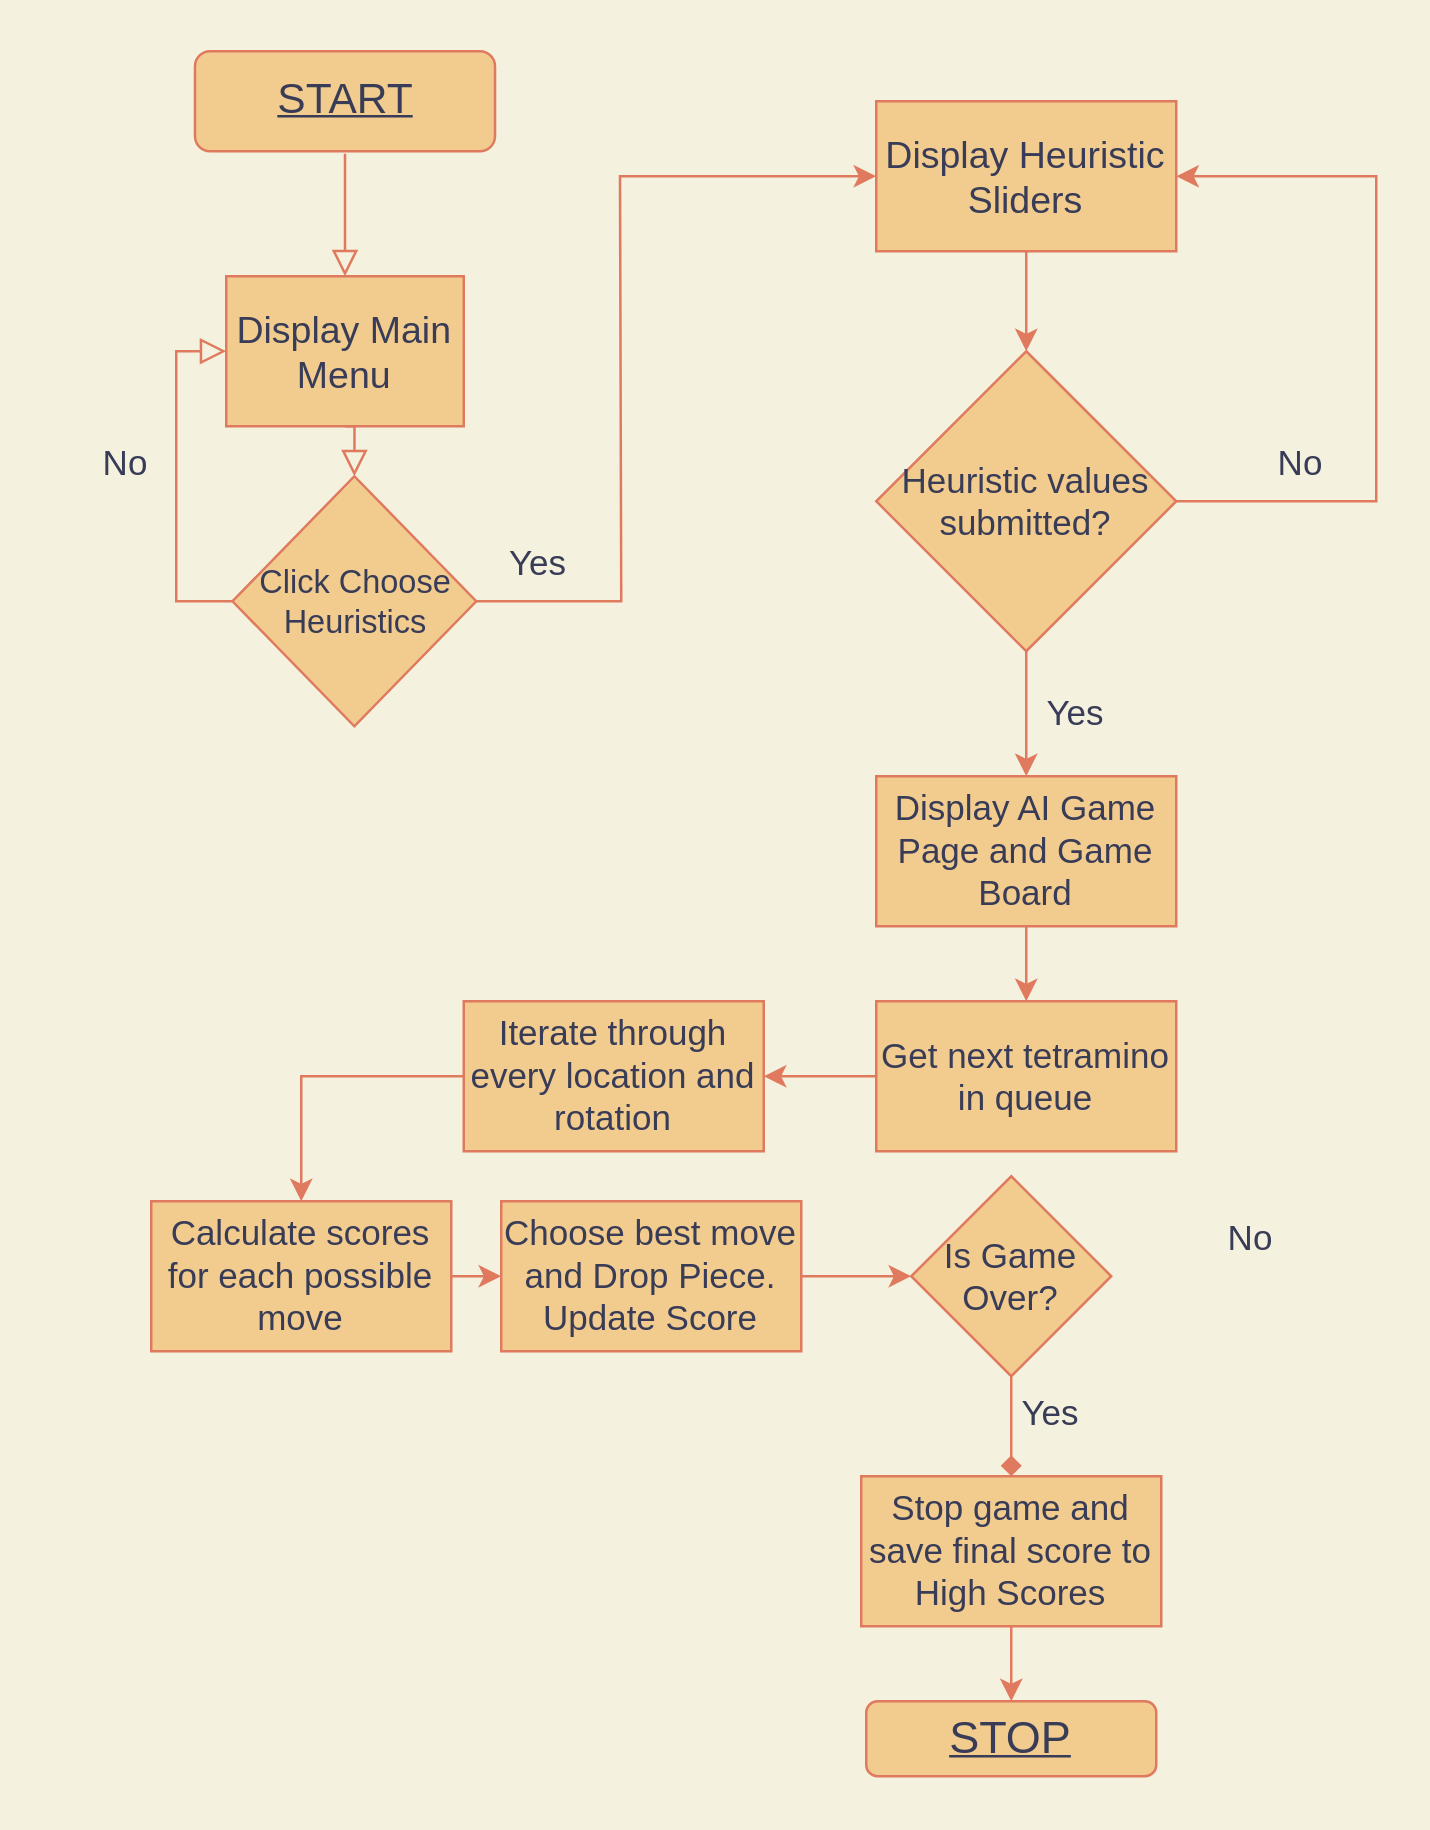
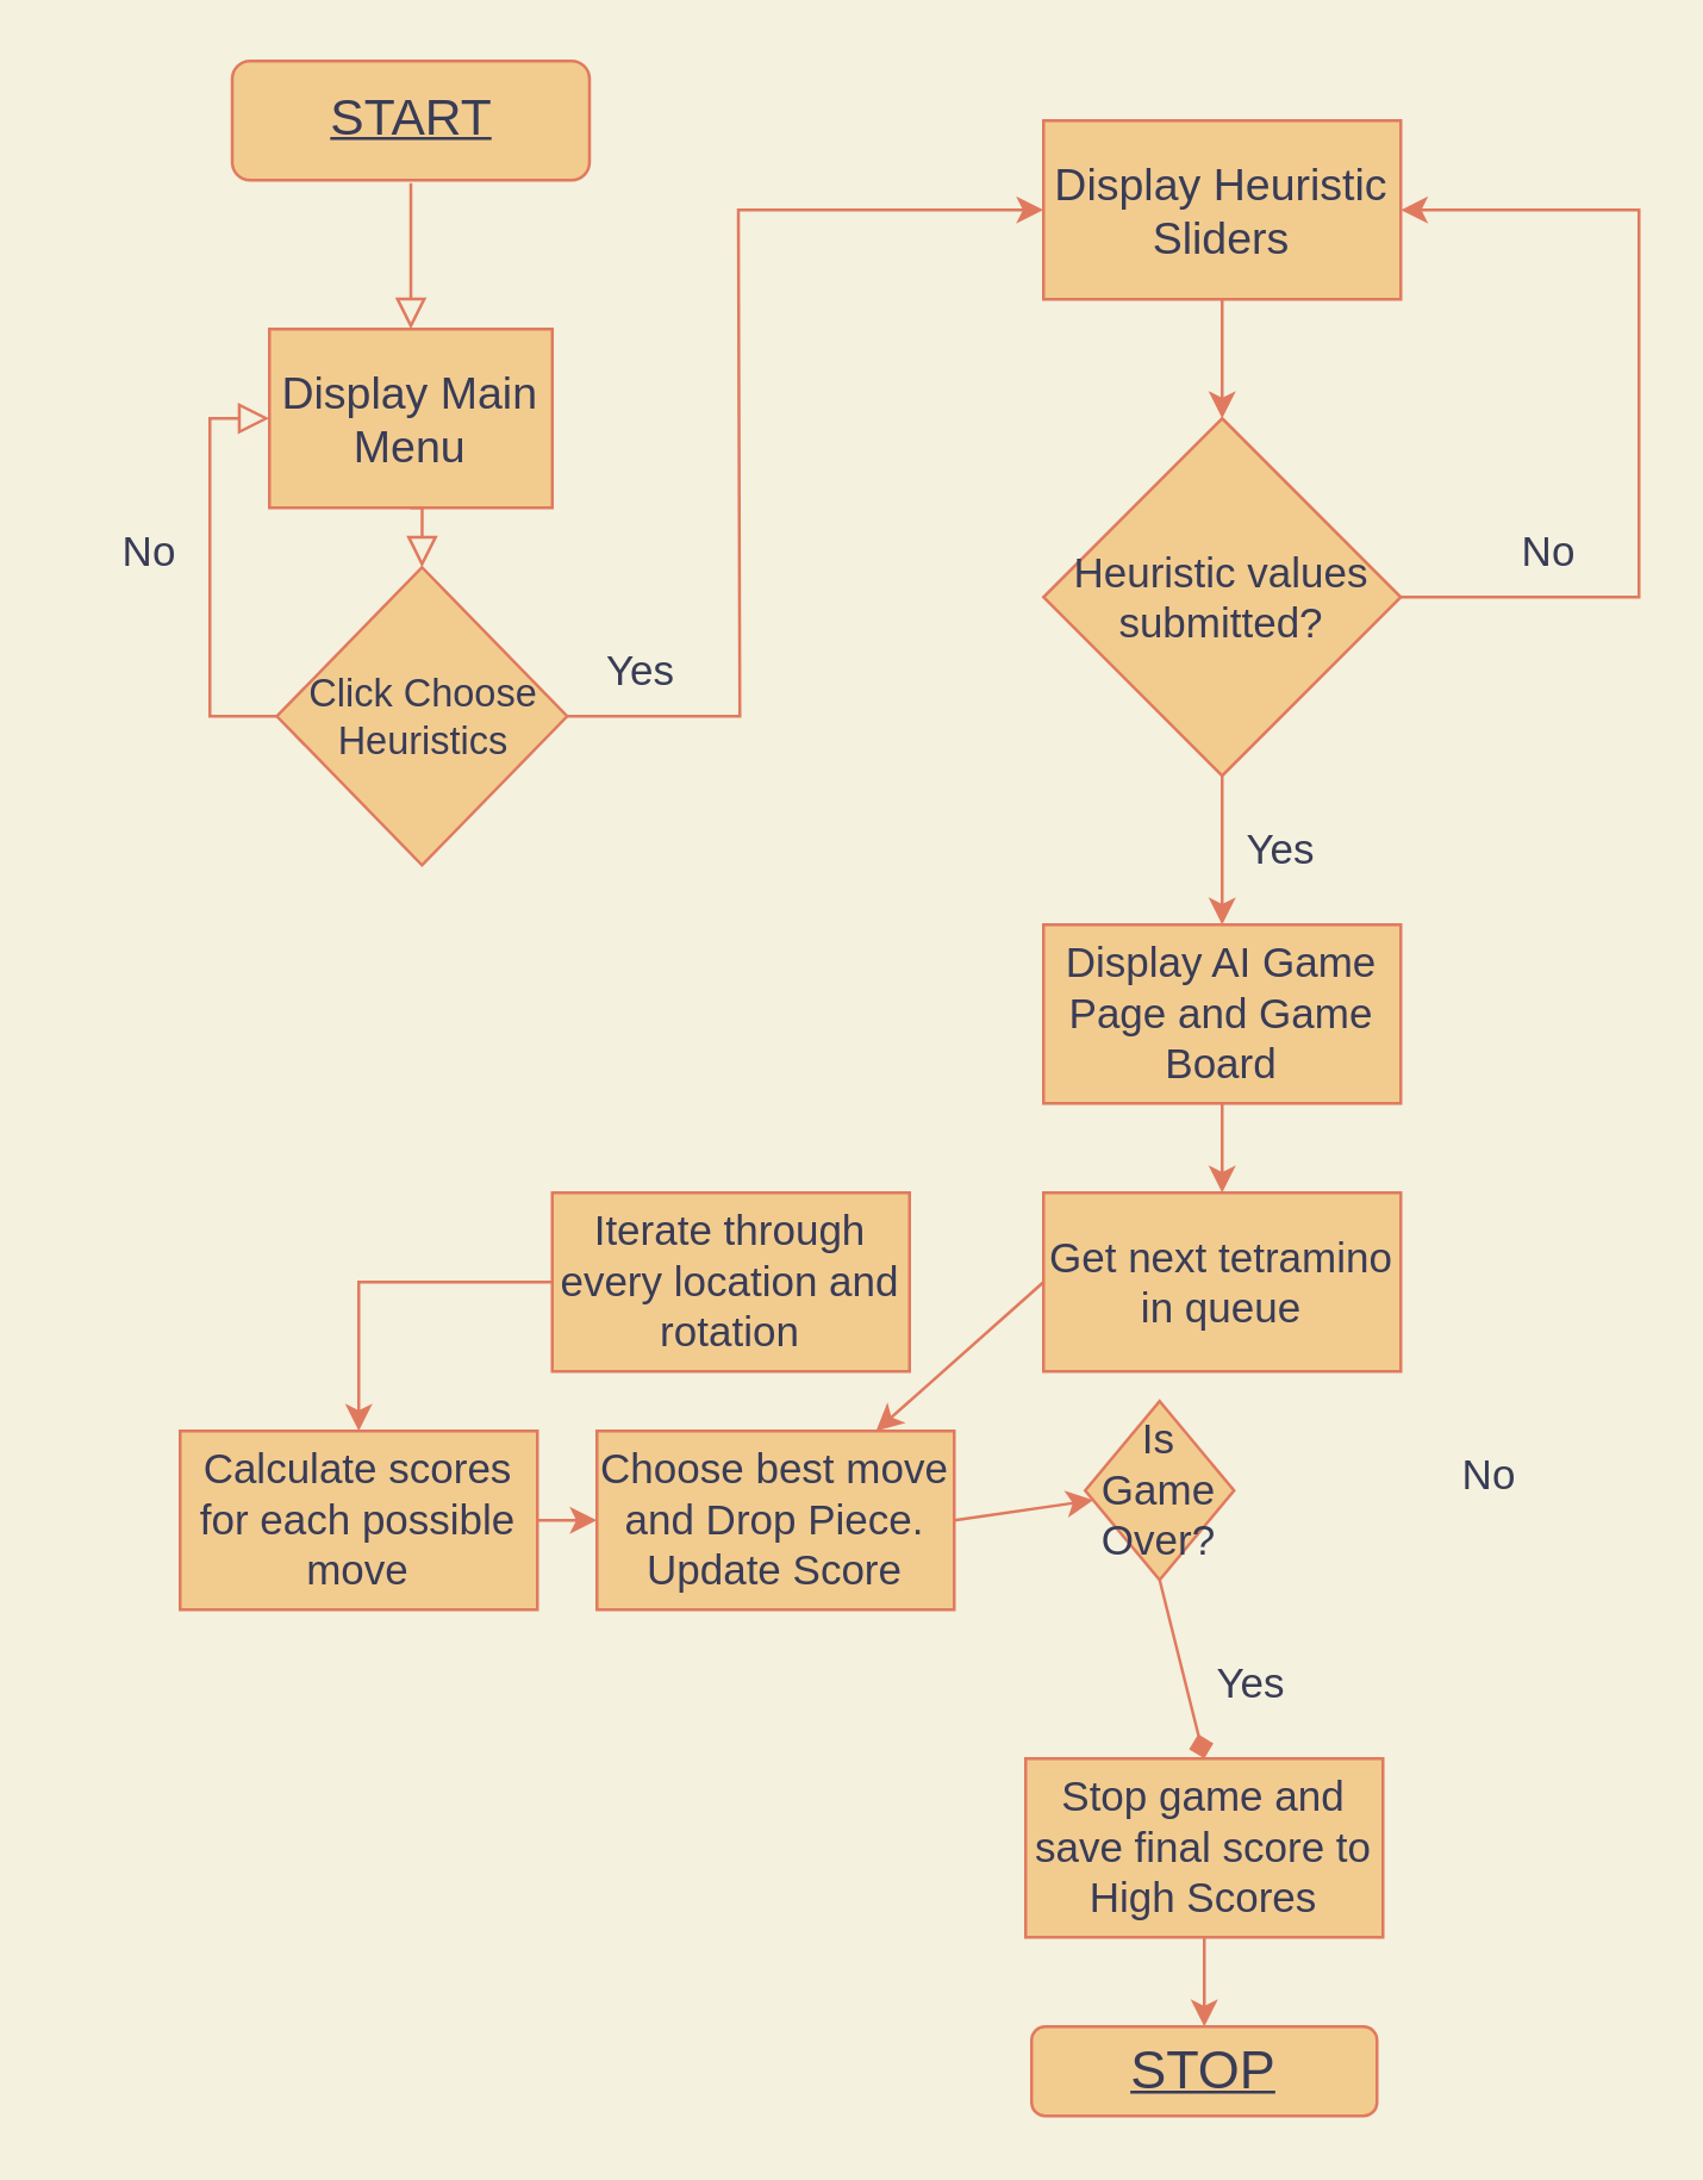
  <mxCell id="0" />
  <mxCell id="1" parent="0" />
  <mxCell id="2" value="" style="rounded=0;html=1;jettySize=auto;orthogonalLoop=1;fontSize=11;endArrow=block;endFill=0;endSize=8;strokeWidth=1;shadow=0;labelBackgroundColor=none;edgeStyle=orthogonalEdgeStyle;strokeColor=#E07A5F;fontColor=#393C56;" edge="1" parent="1" source="3"><mxGeometry relative="1" as="geometry"><mxPoint x="137.5" y="110" as="targetPoint" /></mxGeometry></mxCell>
  <mxCell id="3" value="START" style="rounded=1;whiteSpace=wrap;html=1;fontSize=17;glass=0;strokeWidth=1;shadow=0;perimeterSpacing=1;labelBackgroundColor=none;fontStyle=4;fillColor=#F2CC8F;strokeColor=#E07A5F;fontColor=#393C56;" vertex="1" parent="1"><mxGeometry x="77.5" y="20" width="120" height="40" as="geometry" /></mxCell>
  <mxCell id="4" value="Display Main Menu" style="rounded=0;whiteSpace=wrap;html=1;fontSize=15;glass=0;strokeWidth=1;shadow=0;fillColor=#F2CC8F;strokeColor=#E07A5F;fontColor=#393C56;" vertex="1" parent="1"><mxGeometry x="90" y="110" width="95" height="60" as="geometry" /></mxCell>
  <mxCell id="5" value="&lt;font style=&quot;font-size: 13px;&quot;&gt;Click Choose Heuristics&lt;/font&gt;" style="rhombus;whiteSpace=wrap;html=1;rounded=0;labelBackgroundColor=none;fontSize=13;fillColor=#F2CC8F;strokeColor=#E07A5F;fontColor=#393C56;" vertex="1" parent="1"><mxGeometry x="92.5" y="190" width="97.5" height="100" as="geometry" /></mxCell>
  <mxCell id="6" value="" style="rounded=0;html=1;jettySize=auto;orthogonalLoop=1;fontSize=11;endArrow=block;endFill=0;endSize=8;strokeWidth=1;shadow=0;labelBackgroundColor=none;edgeStyle=orthogonalEdgeStyle;entryX=0.5;entryY=0;entryDx=0;entryDy=0;strokeColor=#E07A5F;fontColor=#393C56;" edge="1" parent="1" target="5"><mxGeometry relative="1" as="geometry"><mxPoint x="137.5" y="170" as="sourcePoint" /><mxPoint x="147.5" y="120" as="targetPoint" /><Array as="points"><mxPoint x="140.5" y="170" /><mxPoint x="140.5" y="190" /><mxPoint x="140.5" y="190" /></Array></mxGeometry></mxCell>
  <mxCell id="7" value="" style="rounded=0;html=1;jettySize=auto;orthogonalLoop=1;fontSize=11;endArrow=block;endFill=0;endSize=8;strokeWidth=1;shadow=0;labelBackgroundColor=none;edgeStyle=orthogonalEdgeStyle;entryX=0;entryY=0.5;entryDx=0;entryDy=0;exitX=0;exitY=0.5;exitDx=0;exitDy=0;strokeColor=#E07A5F;fontColor=#393C56;" edge="1" parent="1" source="5" target="4"><mxGeometry relative="1" as="geometry"><mxPoint x="157.5" y="81" as="sourcePoint" /><mxPoint x="157.5" y="130" as="targetPoint" /></mxGeometry></mxCell>
  <mxCell id="8" value="" style="endArrow=classic;html=1;rounded=0;fontSize=14;exitX=1;exitY=0.5;exitDx=0;exitDy=0;entryX=0;entryY=0.5;entryDx=0;entryDy=0;labelBackgroundColor=#F4F1DE;strokeColor=#E07A5F;fontColor=#393C56;" edge="1" parent="1" source="5" target="12"><mxGeometry width="50" height="50" relative="1" as="geometry"><mxPoint x="307.5" y="270" as="sourcePoint" /><mxPoint x="280" y="70" as="targetPoint" /><Array as="points"><mxPoint x="248" y="240" /><mxPoint x="247.5" y="70" /></Array></mxGeometry></mxCell>
  <mxCell id="9" value="Yes" style="text;html=1;strokeColor=none;fillColor=none;align=center;verticalAlign=middle;whiteSpace=wrap;rounded=0;fontSize=14;fontColor=#393C56;" vertex="1" parent="1"><mxGeometry x="185" y="210" width="60" height="30" as="geometry" /></mxCell>
  <mxCell id="10" value="" style="endArrow=classic;html=1;rounded=0;fontSize=12;exitX=0.5;exitY=1;exitDx=0;exitDy=0;entryX=0.5;entryY=0;entryDx=0;entryDy=0;labelBackgroundColor=#F4F1DE;strokeColor=#E07A5F;fontColor=#393C56;" edge="1" parent="1" source="12" target="13"><mxGeometry width="50" height="50" relative="1" as="geometry"><mxPoint x="349.5" y="110" as="sourcePoint" /><mxPoint x="350" y="150" as="targetPoint" /></mxGeometry></mxCell>
  <mxCell id="11" value="No" style="text;html=1;strokeColor=none;fillColor=none;align=center;verticalAlign=middle;whiteSpace=wrap;rounded=0;fontSize=14;fontColor=#393C56;" vertex="1" parent="1"><mxGeometry x="20" y="170" width="60" height="30" as="geometry" /></mxCell>
  <mxCell id="12" value="Display Heuristic Sliders" style="rounded=0;whiteSpace=wrap;html=1;fontSize=15;fillColor=#F2CC8F;strokeColor=#E07A5F;fontColor=#393C56;" vertex="1" parent="1"><mxGeometry x="350" y="40" width="120" height="60" as="geometry" /></mxCell>
  <mxCell id="13" value="Heuristic values submitted?" style="rhombus;whiteSpace=wrap;html=1;fontSize=14;fillColor=#F2CC8F;strokeColor=#E07A5F;fontColor=#393C56;" vertex="1" parent="1"><mxGeometry x="350" y="140" width="120" height="120" as="geometry" /></mxCell>
  <mxCell id="14" value="" style="endArrow=classic;html=1;rounded=0;fontSize=14;exitX=1;exitY=0.5;exitDx=0;exitDy=0;entryX=1;entryY=0.5;entryDx=0;entryDy=0;labelBackgroundColor=#F4F1DE;strokeColor=#E07A5F;fontColor=#393C56;" edge="1" parent="1" source="13" target="12"><mxGeometry width="50" height="50" relative="1" as="geometry"><mxPoint x="420" y="290" as="sourcePoint" /><mxPoint x="470" y="240" as="targetPoint" /><Array as="points"><mxPoint x="550" y="200" /><mxPoint x="550" y="140" /><mxPoint x="550" y="70" /></Array></mxGeometry></mxCell>
  <mxCell id="15" value="No" style="text;html=1;strokeColor=none;fillColor=none;align=center;verticalAlign=middle;whiteSpace=wrap;rounded=0;fontSize=14;fontColor=#393C56;" vertex="1" parent="1"><mxGeometry x="490" y="170" width="60" height="30" as="geometry" /></mxCell>
  <mxCell id="16" value="" style="endArrow=classic;html=1;rounded=0;fontSize=14;exitX=0.5;exitY=1;exitDx=0;exitDy=0;entryX=0.5;entryY=0;entryDx=0;entryDy=0;labelBackgroundColor=#F4F1DE;strokeColor=#E07A5F;fontColor=#393C56;" edge="1" parent="1" source="13" target="17"><mxGeometry width="50" height="50" relative="1" as="geometry"><mxPoint x="420" y="290" as="sourcePoint" /><mxPoint x="410" y="300" as="targetPoint" /></mxGeometry></mxCell>
  <mxCell id="17" value="Display AI Game Page and Game Board" style="rounded=0;whiteSpace=wrap;html=1;fontSize=14;fillColor=#F2CC8F;strokeColor=#E07A5F;fontColor=#393C56;" vertex="1" parent="1"><mxGeometry x="350" y="310" width="120" height="60" as="geometry" /></mxCell>
  <mxCell id="18" value="Yes" style="text;html=1;strokeColor=none;fillColor=none;align=center;verticalAlign=middle;whiteSpace=wrap;rounded=0;fontSize=14;fontColor=#393C56;" vertex="1" parent="1"><mxGeometry x="400" y="270" width="60" height="30" as="geometry" /></mxCell>
  <mxCell id="19" value="" style="endArrow=classic;html=1;rounded=0;fontSize=14;exitX=0.5;exitY=1;exitDx=0;exitDy=0;labelBackgroundColor=#F4F1DE;strokeColor=#E07A5F;fontColor=#393C56;" edge="1" parent="1" source="17" target="20"><mxGeometry width="50" height="50" relative="1" as="geometry"><mxPoint x="420" y="460" as="sourcePoint" /><mxPoint x="410" y="420" as="targetPoint" /></mxGeometry></mxCell>
  <mxCell id="20" value="Get next tetramino in queue" style="rounded=0;whiteSpace=wrap;html=1;fontSize=14;fillColor=#F2CC8F;strokeColor=#E07A5F;fontColor=#393C56;" vertex="1" parent="1"><mxGeometry x="350" y="400" width="120" height="60" as="geometry" /></mxCell>
- <mxCell id="21" value="" style="endArrow=classic;html=1;rounded=0;fontSize=14;exitX=0;exitY=0.5;exitDx=0;exitDy=0;entryX=1;entryY=0.5;entryDx=0;entryDy=0;labelBackgroundColor=#F4F1DE;strokeColor=#E07A5F;fontColor=#393C56;" edge="1" parent="1" source="20" target="22"><mxGeometry width="50" height="50" relative="1" as="geometry"><mxPoint x="420" y="420" as="sourcePoint" /><mxPoint x="300" y="430" as="targetPoint" /></mxGeometry></mxCell>
+ <mxCell id="21" value="" style="endArrow=classic;html=1;rounded=0;fontSize=14;exitX=0;exitY=0.5;exitDx=0;exitDy=0;labelBackgroundColor=#F4F1DE;strokeColor=#E07A5F;fontColor=#393C56;" edge="1" parent="1" source="20" target="26"><mxGeometry width="50" height="50" relative="1" as="geometry"><mxPoint x="420" y="420" as="sourcePoint" /><mxPoint x="300" y="430" as="targetPoint" /></mxGeometry></mxCell>
  <mxCell id="22" value="Iterate through every location and rotation" style="rounded=0;whiteSpace=wrap;html=1;fontSize=14;fillColor=#F2CC8F;strokeColor=#E07A5F;fontColor=#393C56;" vertex="1" parent="1"><mxGeometry x="185" y="400" width="120" height="60" as="geometry" /></mxCell>
  <mxCell id="23" value="" style="endArrow=classic;html=1;rounded=0;fontSize=14;exitX=0;exitY=0.5;exitDx=0;exitDy=0;labelBackgroundColor=#F4F1DE;strokeColor=#E07A5F;fontColor=#393C56;" edge="1" parent="1" source="22" target="24"><mxGeometry width="50" height="50" relative="1" as="geometry"><mxPoint x="420" y="400" as="sourcePoint" /><mxPoint x="130" y="460" as="targetPoint" /><Array as="points"><mxPoint x="120" y="430" /></Array></mxGeometry></mxCell>
  <mxCell id="24" value="Calculate scores for each possible move" style="rounded=0;whiteSpace=wrap;html=1;fontSize=14;fillColor=#F2CC8F;strokeColor=#E07A5F;fontColor=#393C56;" vertex="1" parent="1"><mxGeometry x="60" y="480" width="120" height="60" as="geometry" /></mxCell>
  <mxCell id="25" value="" style="endArrow=classic;html=1;rounded=0;fontSize=14;exitX=1;exitY=0.5;exitDx=0;exitDy=0;labelBackgroundColor=#F4F1DE;strokeColor=#E07A5F;fontColor=#393C56;" edge="1" parent="1" source="24" target="26"><mxGeometry width="50" height="50" relative="1" as="geometry"><mxPoint x="420" y="390" as="sourcePoint" /><mxPoint x="260" y="510" as="targetPoint" /></mxGeometry></mxCell>
  <mxCell id="26" value="Choose best move and Drop Piece. Update Score" style="rounded=0;whiteSpace=wrap;html=1;fontSize=14;fillColor=#F2CC8F;strokeColor=#E07A5F;fontColor=#393C56;" vertex="1" parent="1"><mxGeometry x="200" y="480" width="120" height="60" as="geometry" /></mxCell>
  <mxCell id="27" value="" style="endArrow=classic;html=1;rounded=0;fontSize=14;exitX=1;exitY=0.5;exitDx=0;exitDy=0;labelBackgroundColor=#F4F1DE;strokeColor=#E07A5F;fontColor=#393C56;" edge="1" parent="1" source="26" target="28"><mxGeometry width="50" height="50" relative="1" as="geometry"><mxPoint x="420" y="380" as="sourcePoint" /><mxPoint x="360" y="510" as="targetPoint" /></mxGeometry></mxCell>
- <mxCell id="28" value="Is Game Over?" style="rhombus;whiteSpace=wrap;html=1;fontSize=14;fillColor=#F2CC8F;strokeColor=#E07A5F;fontColor=#393C56;" vertex="1" parent="1"><mxGeometry x="364" y="470" width="80" height="80" as="geometry" /></mxCell>
+ <mxCell id="28" value="Is Game Over?" style="rhombus;whiteSpace=wrap;html=1;fontSize=14;fillColor=#F2CC8F;strokeColor=#E07A5F;fontColor=#393C56;" vertex="1" parent="1"><mxGeometry x="364" y="470" width="50" height="60" as="geometry" /></mxCell>
  <mxCell id="29" value="No" style="text;html=1;strokeColor=none;fillColor=none;align=center;verticalAlign=middle;whiteSpace=wrap;rounded=0;fontSize=14;fontColor=#393C56;" vertex="1" parent="1"><mxGeometry x="470" y="480" width="60" height="30" as="geometry" /></mxCell>
  <mxCell id="30" value="" style="endArrow=diamond;html=1;rounded=0;fontSize=14;exitX=0.5;exitY=1;exitDx=0;exitDy=0;entryX=0.5;entryY=0;entryDx=0;entryDy=0;labelBackgroundColor=#F4F1DE;strokeColor=#E07A5F;fontColor=#393C56;" edge="1" parent="1" source="28" target="32"><mxGeometry width="50" height="50" relative="1" as="geometry"><mxPoint x="420" y="520" as="sourcePoint" /><mxPoint x="404" y="590" as="targetPoint" /></mxGeometry></mxCell>
  <mxCell id="31" value="Yes" style="text;html=1;strokeColor=none;fillColor=none;align=center;verticalAlign=middle;whiteSpace=wrap;rounded=0;fontSize=14;fontColor=#393C56;" vertex="1" parent="1"><mxGeometry x="390" y="550" width="60" height="30" as="geometry" /></mxCell>
  <mxCell id="32" value="Stop game and save final score to High Scores" style="rounded=0;whiteSpace=wrap;html=1;fontSize=14;fillColor=#F2CC8F;strokeColor=#E07A5F;fontColor=#393C56;" vertex="1" parent="1"><mxGeometry x="344" y="590" width="120" height="60" as="geometry" /></mxCell>
  <mxCell id="33" value="" style="endArrow=classic;html=1;rounded=0;fontSize=14;exitX=0.5;exitY=1;exitDx=0;exitDy=0;labelBackgroundColor=#F4F1DE;strokeColor=#E07A5F;fontColor=#393C56;" edge="1" parent="1" source="32" target="34"><mxGeometry width="50" height="50" relative="1" as="geometry"><mxPoint x="420" y="490" as="sourcePoint" /><mxPoint x="404" y="680" as="targetPoint" /></mxGeometry></mxCell>
  <mxCell id="34" value="STOP" style="rounded=1;whiteSpace=wrap;html=1;fontSize=18;fontStyle=4;fillColor=#F2CC8F;strokeColor=#E07A5F;fontColor=#393C56;" vertex="1" parent="1"><mxGeometry x="346" y="680" width="116" height="30" as="geometry" /></mxCell>
